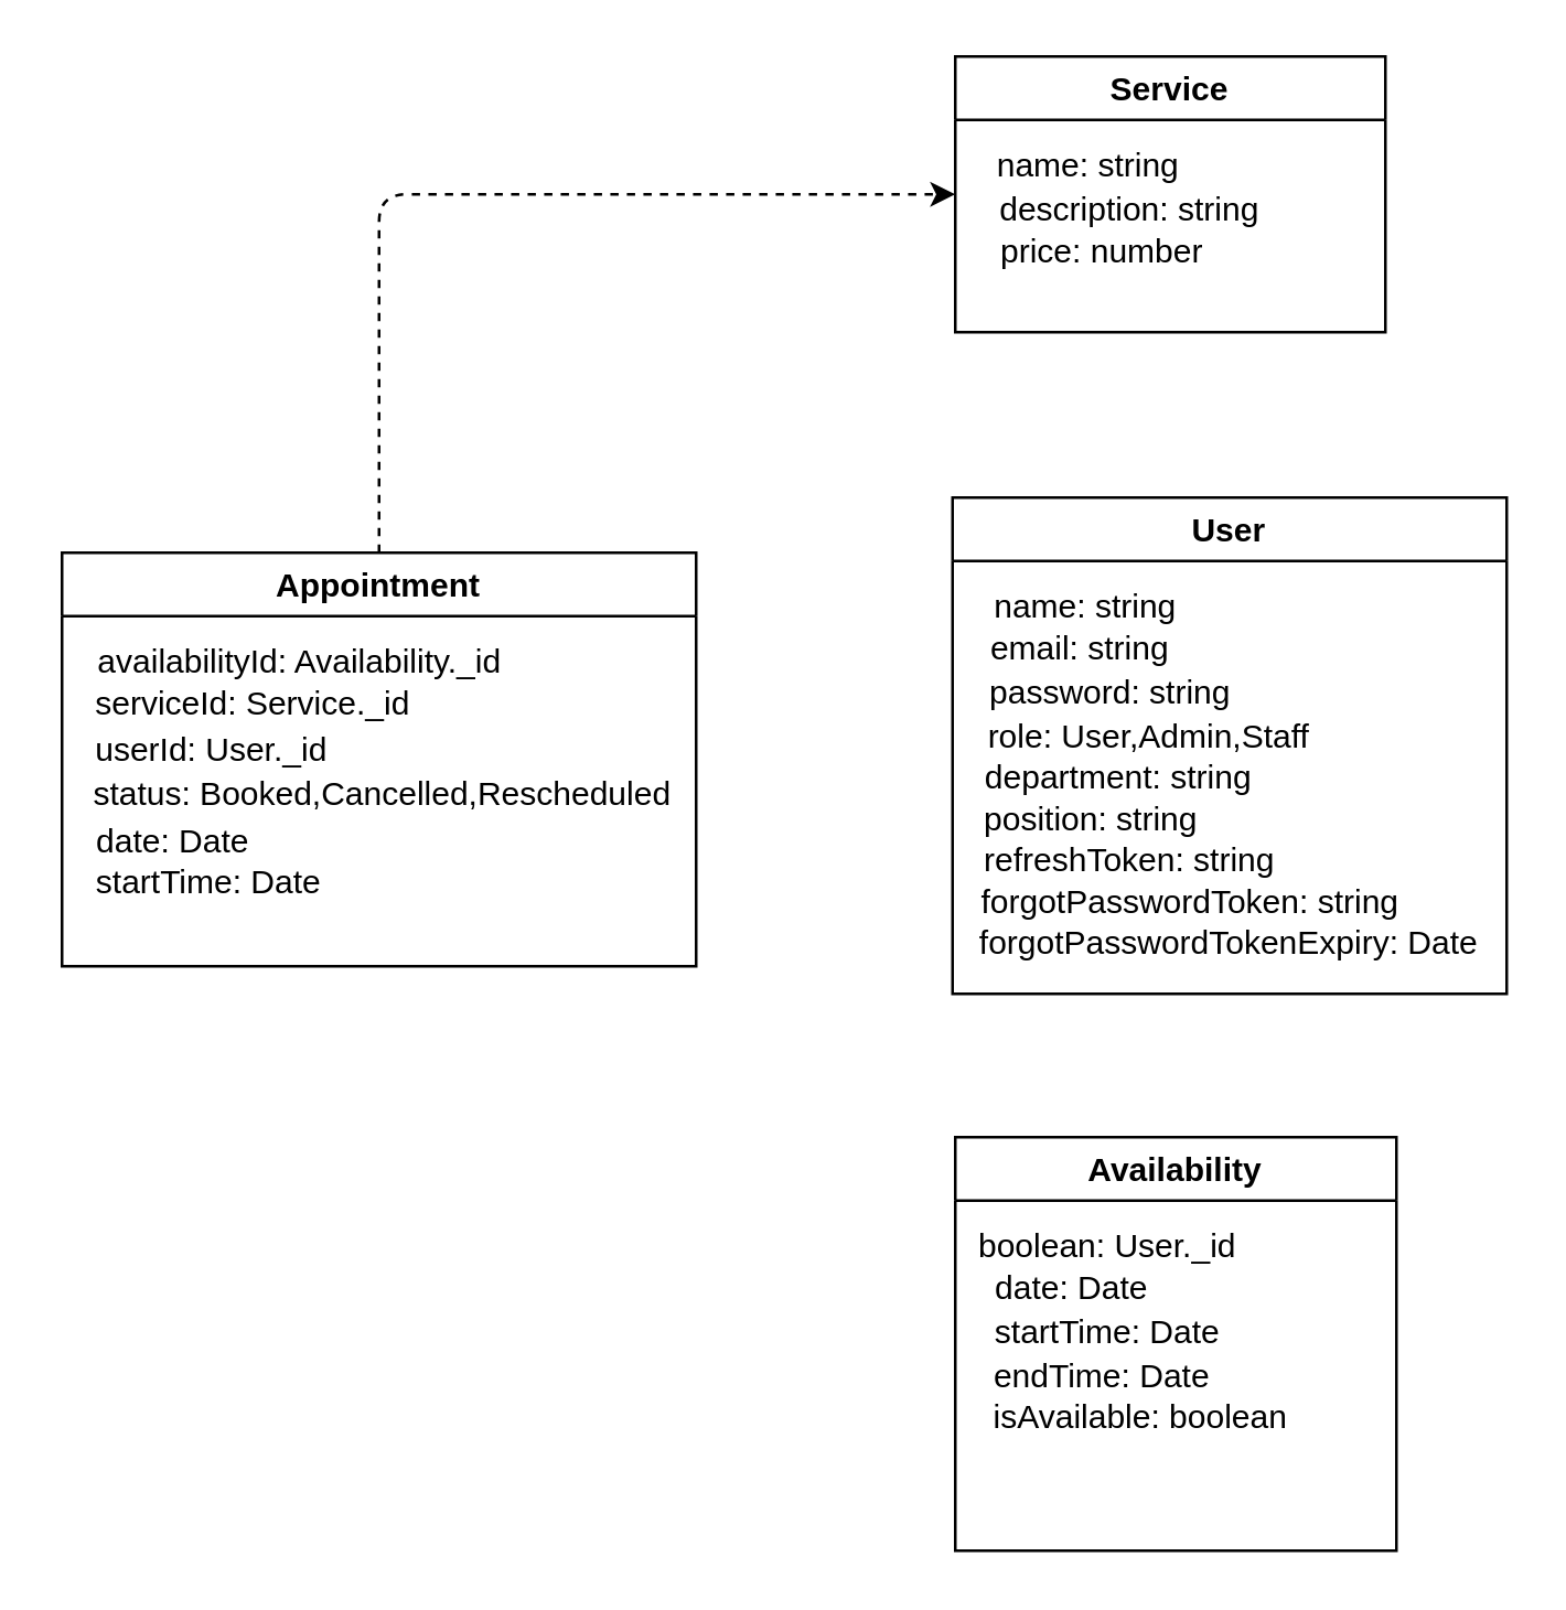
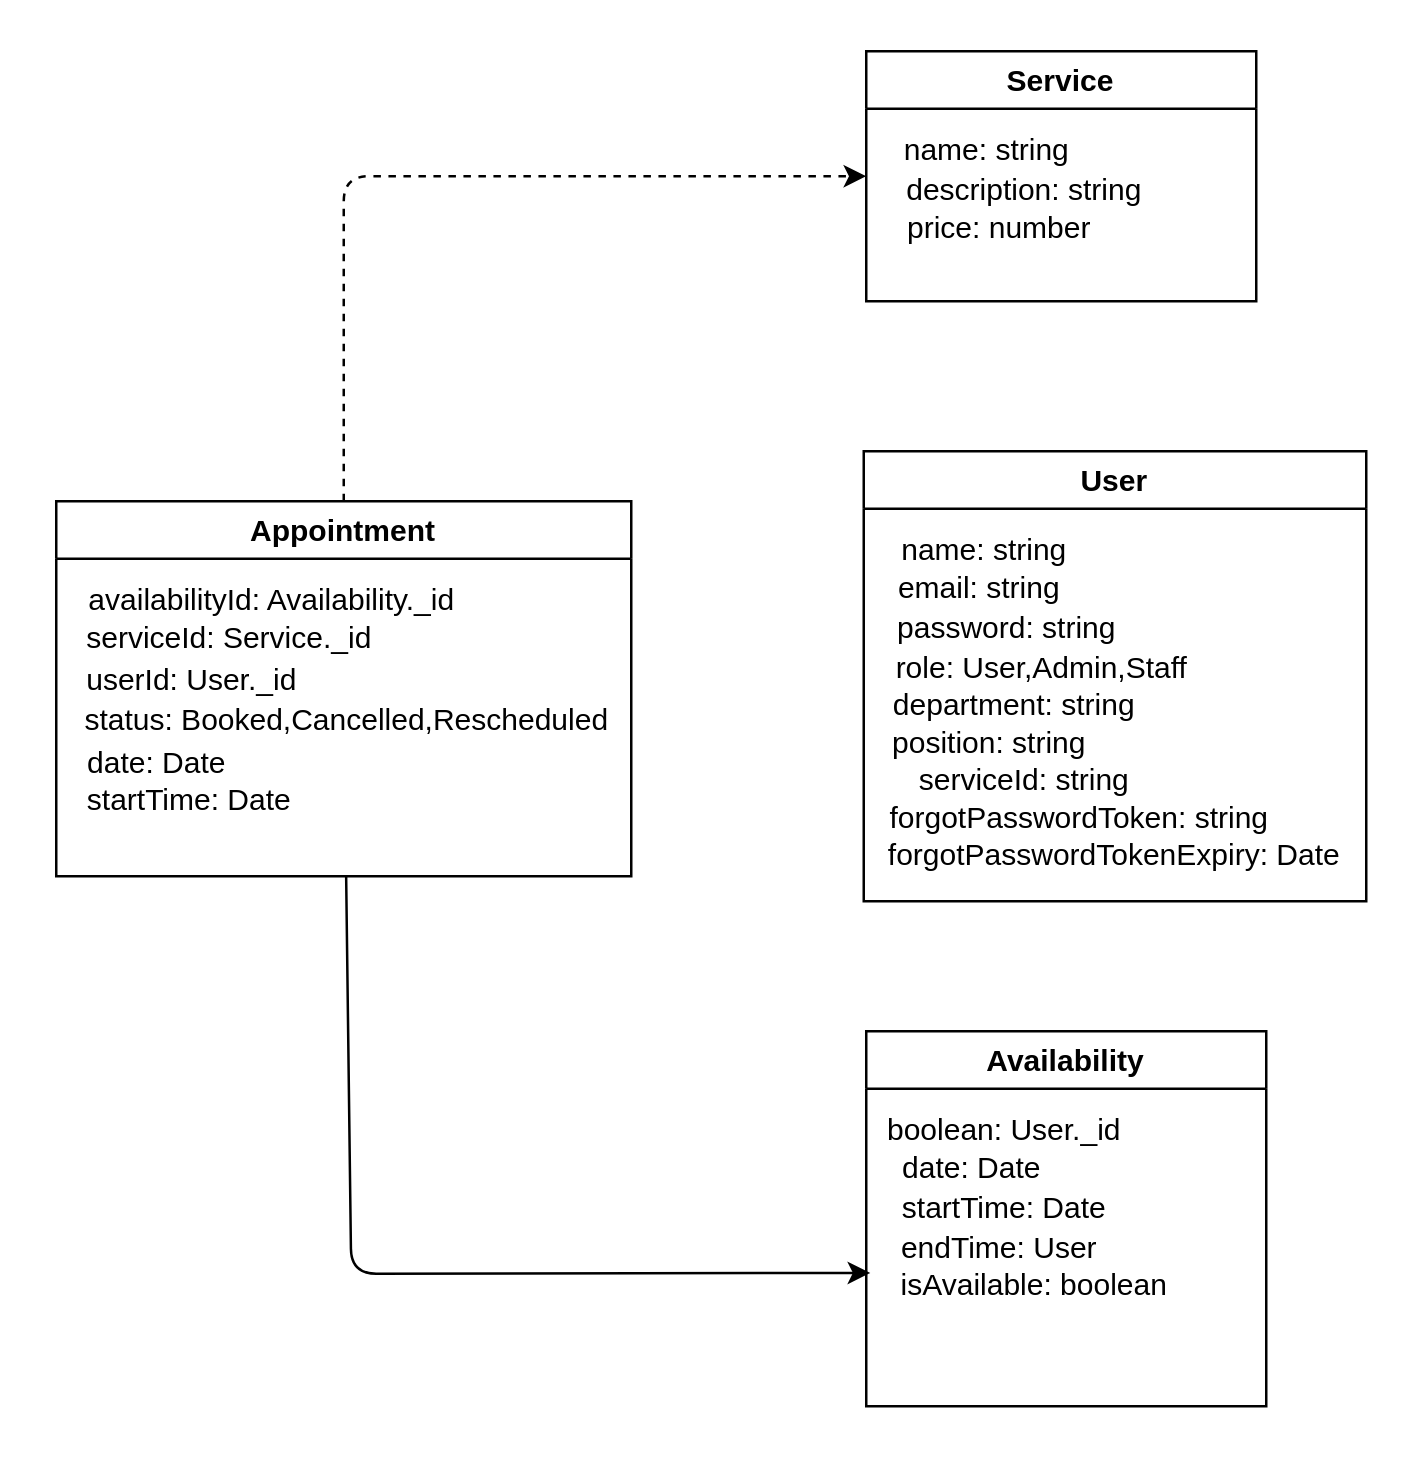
  <mxCell id="0" />
  <mxCell id="1" parent="0" />
  <mxCell id="2" value="User" style="swimlane;fillColor=none;strokeColor=#000000;" vertex="1" parent="1"><mxGeometry x="345" y="180" width="201" height="180" as="geometry"><mxRectangle x="-770" y="50" width="70" height="30" as="alternateBounds" /></mxGeometry></mxCell>
  <mxCell id="3" value="name: string" style="text;html=1;align=center;verticalAlign=middle;resizable=0;points=[];autosize=1;strokeColor=none;fillColor=none;" vertex="1" parent="2"><mxGeometry x="3" y="25" width="90" height="30" as="geometry" /></mxCell>
  <mxCell id="4" value="email: string" style="text;html=1;align=center;verticalAlign=middle;resizable=0;points=[];autosize=1;strokeColor=none;fillColor=none;" vertex="1" parent="2"><mxGeometry x="1" y="40" width="90" height="30" as="geometry" /></mxCell>
  <mxCell id="5" value="password: string" style="text;html=1;align=center;verticalAlign=middle;resizable=0;points=[];autosize=1;strokeColor=none;fillColor=none;" vertex="1" parent="2"><mxGeometry x="2" y="56" width="110" height="30" as="geometry" /></mxCell>
  <mxCell id="6" value="role: User,Admin,Staff" style="text;html=1;align=center;verticalAlign=middle;resizable=0;points=[];autosize=1;strokeColor=none;fillColor=none;" vertex="1" parent="2"><mxGeometry x="0.5" y="72" width="140" height="30" as="geometry" /></mxCell>
  <mxCell id="7" value="department: string" style="text;html=1;align=center;verticalAlign=middle;resizable=0;points=[];autosize=1;strokeColor=none;fillColor=none;" vertex="1" parent="2"><mxGeometry y="87" width="120" height="30" as="geometry" /></mxCell>
  <mxCell id="8" value="position: string" style="text;html=1;align=center;verticalAlign=middle;resizable=0;points=[];autosize=1;strokeColor=none;fillColor=none;" vertex="1" parent="2"><mxGeometry y="102" width="100" height="30" as="geometry" /></mxCell>
- <mxCell id="9" value="refreshToken: string" style="text;html=1;align=center;verticalAlign=middle;resizable=0;points=[];autosize=1;strokeColor=none;fillColor=none;" vertex="1" parent="2"><mxGeometry x="-1" y="117" width="130" height="30" as="geometry" /></mxCell>
+ <mxCell id="9" value="serviceId: string" style="text;html=1;align=center;verticalAlign=middle;resizable=0;points=[];autosize=1;strokeColor=none;fillColor=none;" vertex="1" parent="2"><mxGeometry x="-1" y="117" width="130" height="30" as="geometry" /></mxCell>
  <mxCell id="10" value="forgotPasswordToken: string" style="text;html=1;align=center;verticalAlign=middle;resizable=0;points=[];autosize=1;strokeColor=none;fillColor=none;" vertex="1" parent="2"><mxGeometry x="1" y="132" width="170" height="30" as="geometry" /></mxCell>
  <mxCell id="11" value="forgotPasswordTokenExpiry: Date" style="text;html=1;align=center;verticalAlign=middle;resizable=0;points=[];autosize=1;strokeColor=none;fillColor=none;" vertex="1" parent="2"><mxGeometry y="147" width="200" height="30" as="geometry" /></mxCell>
  <mxCell id="12" value="Service" style="swimlane;fillColor=none;strokeColor=#000000;" vertex="1" parent="1"><mxGeometry x="346" y="20" width="156" height="100" as="geometry"><mxRectangle x="-770" y="50" width="70" height="30" as="alternateBounds" /></mxGeometry></mxCell>
  <mxCell id="13" value="name: string" style="text;html=1;align=center;verticalAlign=middle;resizable=0;points=[];autosize=1;strokeColor=none;fillColor=none;" vertex="1" parent="12"><mxGeometry x="3" y="25" width="90" height="30" as="geometry" /></mxCell>
  <mxCell id="14" value="description: string" style="text;html=1;align=center;verticalAlign=middle;resizable=0;points=[];autosize=1;strokeColor=none;fillColor=none;" vertex="1" parent="12"><mxGeometry x="3" y="41" width="120" height="30" as="geometry" /></mxCell>
  <mxCell id="15" value="price: number" style="text;html=1;align=center;verticalAlign=middle;resizable=0;points=[];autosize=1;fillColor=none;" vertex="1" parent="12"><mxGeometry x="3" y="56" width="100" height="30" as="geometry" /></mxCell>
  <mxCell id="16" value="Availability" style="swimlane;fillColor=none;strokeColor=#000000;" vertex="1" parent="1"><mxGeometry x="346" y="412" width="160" height="150" as="geometry"><mxRectangle x="-770" y="50" width="70" height="30" as="alternateBounds" /></mxGeometry></mxCell>
  <mxCell id="17" value="boolean: User._id" style="text;html=1;align=center;verticalAlign=middle;resizable=0;points=[];autosize=1;strokeColor=none;fillColor=none;" vertex="1" parent="16"><mxGeometry y="25" width="110" height="30" as="geometry" /></mxCell>
  <mxCell id="18" value="date: Date" style="text;html=1;align=center;verticalAlign=middle;resizable=0;points=[];autosize=1;strokeColor=none;fillColor=none;" vertex="1" parent="16"><mxGeometry x="2" y="40" width="80" height="30" as="geometry" /></mxCell>
  <mxCell id="19" value="startTime: Date" style="text;html=1;align=center;verticalAlign=middle;resizable=0;points=[];autosize=1;strokeColor=none;fillColor=none;" vertex="1" parent="16"><mxGeometry y="56" width="110" height="30" as="geometry" /></mxCell>
- <mxCell id="20" value="endTime: Date" style="text;html=1;align=center;verticalAlign=middle;resizable=0;points=[];autosize=1;strokeColor=none;fillColor=none;" vertex="1" parent="16"><mxGeometry x="2.5" y="72" width="100" height="30" as="geometry" /></mxCell>
+ <mxCell id="20" value="endTime: User" style="text;html=1;align=center;verticalAlign=middle;resizable=0;points=[];autosize=1;strokeColor=none;fillColor=none;" vertex="1" parent="16"><mxGeometry x="2.5" y="72" width="100" height="30" as="geometry" /></mxCell>
  <mxCell id="21" value="isAvailable: boolean" style="text;html=1;align=center;verticalAlign=middle;resizable=0;points=[];autosize=1;strokeColor=none;fillColor=none;" vertex="1" parent="16"><mxGeometry x="2" y="87" width="130" height="30" as="geometry" /></mxCell>
  <mxCell id="22" style="edgeStyle=none;html=1;entryX=0;entryY=0.5;entryDx=0;entryDy=0;dashed=1;" edge="1" parent="1" source="24" target="12"><mxGeometry relative="1" as="geometry"><mxPoint x="137" y="60" as="targetPoint" /><Array as="points"><mxPoint x="137" y="70" /></Array></mxGeometry></mxCell>
+ <mxCell id="23" style="edgeStyle=none;html=1;entryX=-0.003;entryY=0.322;entryDx=0;entryDy=0;entryPerimeter=0;" edge="1" parent="1" source="24" target="21"><mxGeometry relative="1" as="geometry"><Array as="points"><mxPoint x="140" y="509" /></Array></mxGeometry></mxCell>
  <mxCell id="24" value="Appointment" style="swimlane;fillColor=none;strokeColor=#000000;" vertex="1" parent="1"><mxGeometry x="22" y="200" width="230" height="150" as="geometry"><mxRectangle x="-770" y="50" width="70" height="30" as="alternateBounds" /></mxGeometry></mxCell>
  <mxCell id="25" value="availabilityId: Availability._id" style="text;html=1;align=center;verticalAlign=middle;resizable=0;points=[];autosize=1;strokeColor=none;fillColor=none;" vertex="1" parent="24"><mxGeometry x="1" y="25" width="170" height="30" as="geometry" /></mxCell>
  <mxCell id="26" value="serviceId: Service._id" style="text;html=1;align=center;verticalAlign=middle;resizable=0;points=[];autosize=1;strokeColor=none;fillColor=none;" vertex="1" parent="24"><mxGeometry x="-1" y="40" width="140" height="30" as="geometry" /></mxCell>
  <mxCell id="27" value="userId: User._id" style="text;html=1;align=center;verticalAlign=middle;resizable=0;points=[];autosize=1;strokeColor=none;fillColor=none;" vertex="1" parent="24"><mxGeometry x="-1" y="57" width="110" height="30" as="geometry" /></mxCell>
  <mxCell id="28" value="status: Booked,Cancelled,Rescheduled" style="text;html=1;align=center;verticalAlign=middle;resizable=0;points=[];autosize=1;strokeColor=none;fillColor=none;" vertex="1" parent="24"><mxGeometry x="1" y="73" width="230" height="30" as="geometry" /></mxCell>
  <mxCell id="29" value="date: Date" style="text;html=1;align=center;verticalAlign=middle;resizable=0;points=[];autosize=1;strokeColor=none;fillColor=none;" vertex="1" parent="24"><mxGeometry y="90" width="80" height="30" as="geometry" /></mxCell>
  <mxCell id="30" value="startTime: Date" style="text;html=1;align=center;verticalAlign=middle;resizable=0;points=[];autosize=1;strokeColor=none;fillColor=none;" vertex="1" parent="24"><mxGeometry x="-2" y="105" width="110" height="30" as="geometry" /></mxCell>
